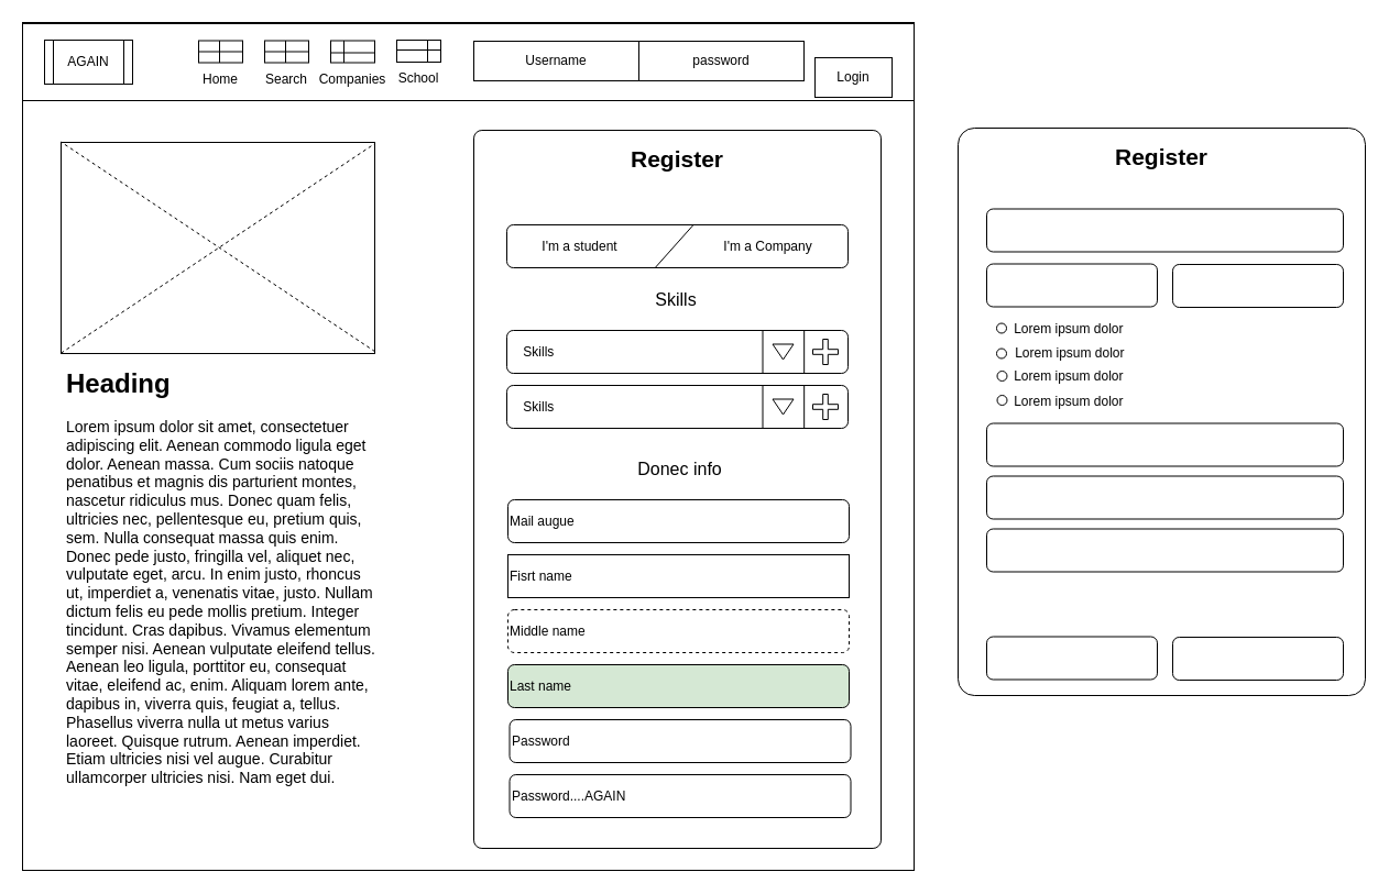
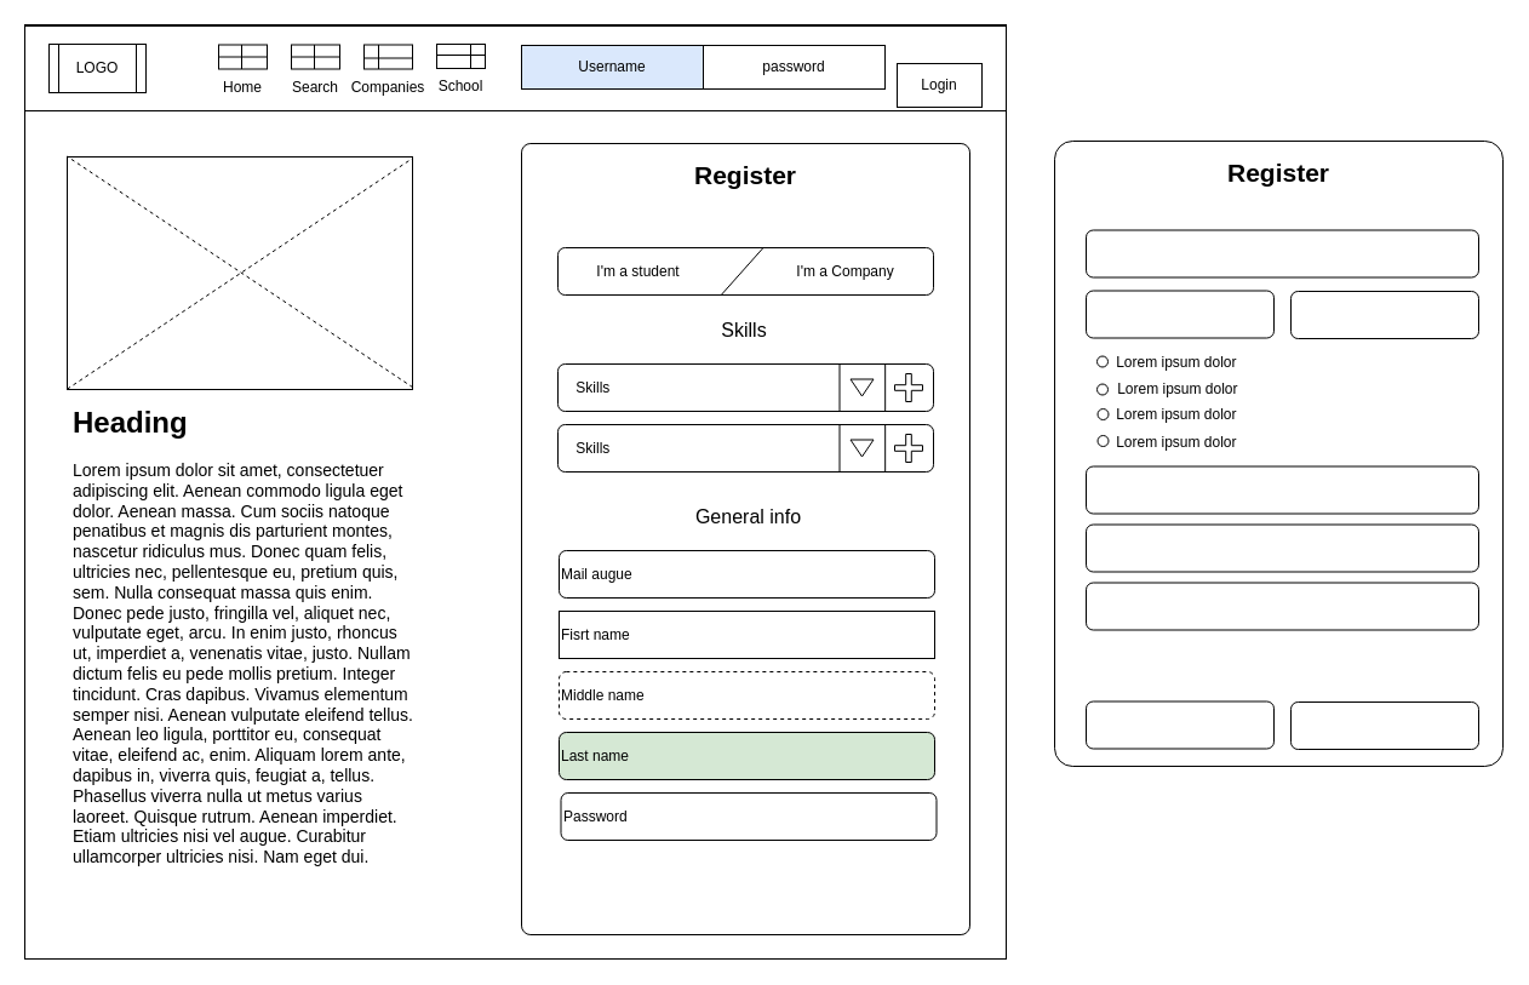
  <mxCell id="0" />
  <mxCell id="1" parent="0" />
  <mxCell id="2" value="" style="rounded=0;whiteSpace=wrap;html=1;" vertex="1" parent="1"><mxGeometry x="20" y="20" width="810" height="771" as="geometry" /></mxCell>
  <mxCell id="3" value="" style="rounded=0;whiteSpace=wrap;html=1;" vertex="1" parent="1"><mxGeometry x="20" y="20" width="680" height="52" as="geometry" /></mxCell>
  <mxCell id="4" value="" style="rounded=0;whiteSpace=wrap;html=1;" vertex="1" parent="1"><mxGeometry x="20" y="21" width="810" height="70" as="geometry" /></mxCell>
- <mxCell id="5" value="AGAIN" style="shape=process;whiteSpace=wrap;html=1;backgroundOutline=1;" vertex="1" parent="1"><mxGeometry x="40" y="36" width="80" height="40" as="geometry" /></mxCell>
+ <mxCell id="5" value="LOGO" style="shape=process;whiteSpace=wrap;html=1;backgroundOutline=1;" vertex="1" parent="1"><mxGeometry x="40" y="36" width="80" height="40" as="geometry" /></mxCell>
  <mxCell id="6" value="" style="shape=internalStorage;whiteSpace=wrap;html=1;backgroundOutline=1;align=left;dx=19;dy=10;" vertex="1" parent="1"><mxGeometry x="180" y="36.5" width="40" height="20" as="geometry" /></mxCell>
  <mxCell id="7" value="Home" style="text;html=1;strokeColor=none;fillColor=none;align=center;verticalAlign=middle;whiteSpace=wrap;rounded=0;" vertex="1" parent="1"><mxGeometry x="180" y="61.5" width="40" height="20" as="geometry" /></mxCell>
  <mxCell id="8" value="" style="shape=internalStorage;whiteSpace=wrap;html=1;backgroundOutline=1;align=left;dx=19;dy=10;" vertex="1" parent="1"><mxGeometry x="240" y="36.5" width="40" height="20" as="geometry" /></mxCell>
  <mxCell id="9" value="Search" style="text;html=1;strokeColor=none;fillColor=none;align=center;verticalAlign=middle;whiteSpace=wrap;rounded=0;" vertex="1" parent="1"><mxGeometry x="240" y="61.5" width="40" height="20" as="geometry" /></mxCell>
  <mxCell id="10" value="" style="shape=internalStorage;whiteSpace=wrap;html=1;backgroundOutline=1;align=left;dx=12;dy=11;" vertex="1" parent="1"><mxGeometry x="300" y="36.5" width="40" height="20" as="geometry" /></mxCell>
  <mxCell id="11" value="Companies" style="text;html=1;strokeColor=none;fillColor=none;align=center;verticalAlign=middle;whiteSpace=wrap;rounded=0;" vertex="1" parent="1"><mxGeometry x="300" y="61.5" width="40" height="20" as="geometry" /></mxCell>
  <mxCell id="12" value="" style="shape=internalStorage;whiteSpace=wrap;html=1;backgroundOutline=1;align=left;dx=28;dy=9;" vertex="1" parent="1"><mxGeometry x="360" y="36" width="40" height="20" as="geometry" /></mxCell>
  <mxCell id="13" value="School" style="text;html=1;strokeColor=none;fillColor=none;align=center;verticalAlign=middle;whiteSpace=wrap;rounded=0;" vertex="1" parent="1"><mxGeometry x="360" y="61" width="40" height="20" as="geometry" /></mxCell>
- <mxCell id="14" value="Username" style="rounded=0;whiteSpace=wrap;html=1;" vertex="1" parent="1"><mxGeometry x="430" y="37" width="150" height="36" as="geometry" /></mxCell>
+ <mxCell id="14" value="Username" style="rounded=0;whiteSpace=wrap;html=1;fillColor=#dae8fc;" vertex="1" parent="1"><mxGeometry x="430" y="37" width="150" height="36" as="geometry" /></mxCell>
  <mxCell id="15" value="password" style="rounded=0;whiteSpace=wrap;html=1;" vertex="1" parent="1"><mxGeometry x="580" y="37" width="150" height="36" as="geometry" /></mxCell>
  <mxCell id="16" value="Login" style="rounded=0;whiteSpace=wrap;html=1;" vertex="1" parent="1"><mxGeometry x="740" y="52" width="70" height="36" as="geometry" /></mxCell>
  <mxCell id="17" value="&lt;h1&gt;Heading&lt;/h1&gt;&lt;p&gt;&lt;span&gt;&lt;font style=&quot;font-size: 14px&quot;&gt;Lorem ipsum dolor sit amet, consectetuer adipiscing elit. Aenean commodo ligula eget dolor. Aenean massa. Cum sociis natoque penatibus et magnis dis parturient montes, nascetur ridiculus mus. Donec quam felis, ultricies nec, pellentesque eu, pretium quis, sem. Nulla consequat massa quis enim. Donec pede justo, fringilla vel, aliquet nec, vulputate eget, arcu. In enim justo, rhoncus ut, imperdiet a, venenatis vitae, justo. Nullam dictum felis eu pede mollis pretium. Integer tincidunt. Cras dapibus. Vivamus elementum semper nisi. Aenean vulputate eleifend tellus. Aenean leo ligula, porttitor eu, consequat vitae, eleifend ac, enim. Aliquam lorem ante, dapibus in, viverra quis, feugiat a, tellus. Phasellus viverra nulla ut metus varius laoreet. Quisque rutrum. Aenean imperdiet. Etiam ultricies nisi vel augue. Curabitur ullamcorper ultricies nisi. Nam eget dui.&lt;/font&gt;&lt;/span&gt;&lt;br&gt;&lt;/p&gt;" style="text;html=1;strokeColor=none;fillColor=none;spacing=5;spacingTop=-20;whiteSpace=wrap;overflow=hidden;rounded=0;" vertex="1" parent="1"><mxGeometry x="55" y="329" width="295" height="402" as="geometry" /></mxCell>
  <mxCell id="18" value="" style="rounded=0;whiteSpace=wrap;html=1;" vertex="1" parent="1"><mxGeometry x="55" y="129" width="285" height="192" as="geometry" /></mxCell>
  <mxCell id="19" value="" style="rounded=1;whiteSpace=wrap;html=1;arcSize=2;" vertex="1" parent="1"><mxGeometry x="430" y="118" width="370" height="653" as="geometry" /></mxCell>
  <mxCell id="20" value="&lt;font style=&quot;font-size: 21px&quot;&gt;&lt;b&gt;Register&lt;/b&gt;&lt;/font&gt;" style="text;html=1;strokeColor=none;fillColor=none;align=center;verticalAlign=middle;whiteSpace=wrap;rounded=0;" vertex="1" parent="1"><mxGeometry x="595" y="134" width="40" height="20" as="geometry" /></mxCell>
  <mxCell id="21" value="I'm a student&amp;nbsp; &amp;nbsp; &amp;nbsp; &amp;nbsp; &amp;nbsp; &amp;nbsp; &amp;nbsp; &amp;nbsp; &amp;nbsp; &amp;nbsp; &amp;nbsp; &amp;nbsp; &amp;nbsp; &amp;nbsp; &amp;nbsp;I'm a Company" style="rounded=1;whiteSpace=wrap;html=1;" vertex="1" parent="1"><mxGeometry x="460" y="204" width="310" height="39" as="geometry" /></mxCell>
  <mxCell id="22" value="" style="rounded=1;whiteSpace=wrap;html=1;arcSize=4;" vertex="1" parent="1"><mxGeometry x="870" y="116" width="370" height="516" as="geometry" /></mxCell>
  <mxCell id="23" value="&lt;font style=&quot;font-size: 21px&quot;&gt;&lt;b&gt;Register&lt;/b&gt;&lt;/font&gt;" style="text;html=1;strokeColor=none;fillColor=none;align=center;verticalAlign=middle;whiteSpace=wrap;rounded=0;" vertex="1" parent="1"><mxGeometry x="1035" y="131.5" width="40" height="20" as="geometry" /></mxCell>
  <mxCell id="24" value="" style="rounded=1;whiteSpace=wrap;html=1;" vertex="1" parent="1"><mxGeometry x="896" y="189.5" width="324" height="39" as="geometry" /></mxCell>
  <mxCell id="25" value="" style="rounded=1;whiteSpace=wrap;html=1;" vertex="1" parent="1"><mxGeometry x="896" y="239.5" width="155" height="39" as="geometry" /></mxCell>
  <mxCell id="26" value="" style="rounded=1;whiteSpace=wrap;html=1;" vertex="1" parent="1"><mxGeometry x="1065" y="240" width="155" height="39" as="geometry" /></mxCell>
  <mxCell id="27" value="" style="ellipse;whiteSpace=wrap;html=1;aspect=fixed;" vertex="1" parent="1"><mxGeometry x="905" y="293.5" width="9" height="9" as="geometry" /></mxCell>
  <mxCell id="28" value="" style="ellipse;whiteSpace=wrap;html=1;aspect=fixed;" vertex="1" parent="1"><mxGeometry x="905" y="316.5" width="9" height="9" as="geometry" /></mxCell>
  <mxCell id="29" value="" style="ellipse;whiteSpace=wrap;html=1;aspect=fixed;" vertex="1" parent="1"><mxGeometry x="905.5" y="337" width="9" height="9" as="geometry" /></mxCell>
  <mxCell id="30" value="" style="ellipse;whiteSpace=wrap;html=1;aspect=fixed;" vertex="1" parent="1"><mxGeometry x="905.5" y="359" width="9" height="9" as="geometry" /></mxCell>
  <mxCell id="31" value="&lt;span&gt;Lorem ipsum dolor&amp;nbsp;&lt;/span&gt;" style="text;html=1;strokeColor=none;fillColor=none;align=center;verticalAlign=middle;whiteSpace=wrap;rounded=0;" vertex="1" parent="1"><mxGeometry x="915" y="288.5" width="115" height="20" as="geometry" /></mxCell>
  <mxCell id="32" value="&lt;span&gt;Lorem ipsum dolor&amp;nbsp;&lt;/span&gt;" style="text;html=1;strokeColor=none;fillColor=none;align=center;verticalAlign=middle;whiteSpace=wrap;rounded=0;" vertex="1" parent="1"><mxGeometry x="916" y="310.5" width="115" height="20" as="geometry" /></mxCell>
  <mxCell id="33" value="" style="endArrow=none;html=1;exitX=0.435;exitY=0.997;exitDx=0;exitDy=0;exitPerimeter=0;entryX=0.548;entryY=-0.011;entryDx=0;entryDy=0;entryPerimeter=0;" edge="1" parent="1" source="21" target="21"><mxGeometry width="50" height="50" relative="1" as="geometry"><mxPoint x="590" y="251" as="sourcePoint" /><mxPoint x="636" y="202" as="targetPoint" /></mxGeometry></mxCell>
  <mxCell id="34" value="&lt;div style=&quot;text-align: left&quot;&gt;&lt;span&gt;&amp;nbsp; &amp;nbsp; Skills&lt;/span&gt;&lt;/div&gt;" style="rounded=1;whiteSpace=wrap;html=1;align=left;" vertex="1" parent="1"><mxGeometry x="460" y="300" width="310" height="39" as="geometry" /></mxCell>
  <mxCell id="35" value="" style="endArrow=none;html=1;entryX=0.75;entryY=0;entryDx=0;entryDy=0;exitX=0.75;exitY=1;exitDx=0;exitDy=0;" edge="1" parent="1" source="34" target="34"><mxGeometry width="50" height="50" relative="1" as="geometry"><mxPoint x="570" y="349" as="sourcePoint" /><mxPoint x="620" y="299" as="targetPoint" /></mxGeometry></mxCell>
  <mxCell id="36" value="" style="triangle;whiteSpace=wrap;html=1;rotation=90;" vertex="1" parent="1"><mxGeometry x="704" y="310" width="14" height="19" as="geometry" /></mxCell>
  <mxCell id="37" value="" style="endArrow=none;html=1;entryX=0.75;entryY=0;entryDx=0;entryDy=0;exitX=0.75;exitY=1;exitDx=0;exitDy=0;" edge="1" parent="1"><mxGeometry width="50" height="50" relative="1" as="geometry"><mxPoint x="730.167" y="339" as="sourcePoint" /><mxPoint x="730.167" y="300" as="targetPoint" /></mxGeometry></mxCell>
  <mxCell id="38" value="" style="shape=cross;whiteSpace=wrap;html=1;align=left;" vertex="1" parent="1"><mxGeometry x="738" y="308" width="23" height="23" as="geometry" /></mxCell>
  <mxCell id="39" value="&lt;div style=&quot;text-align: left&quot;&gt;&lt;span&gt;&amp;nbsp; &amp;nbsp; Skills&lt;/span&gt;&lt;/div&gt;" style="rounded=1;whiteSpace=wrap;html=1;align=left;" vertex="1" parent="1"><mxGeometry x="460" y="350" width="310" height="39" as="geometry" /></mxCell>
  <mxCell id="40" value="" style="endArrow=none;html=1;entryX=0.75;entryY=0;entryDx=0;entryDy=0;exitX=0.75;exitY=1;exitDx=0;exitDy=0;" edge="1" parent="1" source="39" target="39"><mxGeometry width="50" height="50" relative="1" as="geometry"><mxPoint x="570" y="399" as="sourcePoint" /><mxPoint x="620" y="349" as="targetPoint" /></mxGeometry></mxCell>
  <mxCell id="41" value="" style="triangle;whiteSpace=wrap;html=1;rotation=90;" vertex="1" parent="1"><mxGeometry x="704" y="360" width="14" height="19" as="geometry" /></mxCell>
  <mxCell id="42" value="" style="endArrow=none;html=1;entryX=0.75;entryY=0;entryDx=0;entryDy=0;exitX=0.75;exitY=1;exitDx=0;exitDy=0;" edge="1" parent="1"><mxGeometry width="50" height="50" relative="1" as="geometry"><mxPoint x="730.167" y="389" as="sourcePoint" /><mxPoint x="730.167" y="350" as="targetPoint" /></mxGeometry></mxCell>
  <mxCell id="43" value="" style="shape=cross;whiteSpace=wrap;html=1;align=left;" vertex="1" parent="1"><mxGeometry x="738" y="358" width="23" height="23" as="geometry" /></mxCell>
  <mxCell id="44" value="&lt;font style=&quot;font-size: 16px&quot;&gt;Skills&lt;/font&gt;" style="text;html=1;strokeColor=none;fillColor=none;align=center;verticalAlign=middle;whiteSpace=wrap;rounded=0;" vertex="1" parent="1"><mxGeometry x="594" y="261.5" width="40" height="20" as="geometry" /></mxCell>
  <mxCell id="45" value="&lt;div style=&quot;text-align: left&quot;&gt;&lt;span&gt;Mail augue&lt;/span&gt;&lt;/div&gt;" style="rounded=1;whiteSpace=wrap;html=1;align=left;" vertex="1" parent="1"><mxGeometry x="461" y="454" width="310" height="39" as="geometry" /></mxCell>
  <mxCell id="46" value="&lt;div style=&quot;text-align: left&quot;&gt;Fisrt name&lt;/div&gt;" style="whiteSpace=wrap;html=1;align=left;rounded=0;" vertex="1" parent="1"><mxGeometry x="461" y="504" width="310" height="39" as="geometry" /></mxCell>
- <mxCell id="47" value="&lt;font style=&quot;font-size: 16px&quot;&gt;Donec info&lt;/font&gt;" style="text;html=1;strokeColor=none;fillColor=none;align=center;verticalAlign=middle;whiteSpace=wrap;rounded=0;" vertex="1" parent="1"><mxGeometry x="565" y="416" width="105" height="20" as="geometry" /></mxCell>
+ <mxCell id="47" value="&lt;font style=&quot;font-size: 16px&quot;&gt;General info&lt;/font&gt;" style="text;html=1;strokeColor=none;fillColor=none;align=center;verticalAlign=middle;whiteSpace=wrap;rounded=0;" vertex="1" parent="1"><mxGeometry x="565" y="416" width="105" height="20" as="geometry" /></mxCell>
  <mxCell id="48" value="&lt;div style=&quot;text-align: left&quot;&gt;Middle name&lt;/div&gt;" style="rounded=1;whiteSpace=wrap;html=1;align=left;dashed=1;" vertex="1" parent="1"><mxGeometry x="461" y="554" width="310" height="39" as="geometry" /></mxCell>
  <mxCell id="49" value="&lt;div style=&quot;text-align: left&quot;&gt;Last name&lt;/div&gt;" style="rounded=1;whiteSpace=wrap;html=1;align=left;fillColor=#d5e8d4;" vertex="1" parent="1"><mxGeometry x="461" y="604" width="310" height="39" as="geometry" /></mxCell>
  <mxCell id="50" value="&lt;div style=&quot;text-align: left&quot;&gt;&lt;span&gt;Password&lt;/span&gt;&lt;/div&gt;" style="rounded=1;whiteSpace=wrap;html=1;align=left;" vertex="1" parent="1"><mxGeometry x="462.5" y="654" width="310" height="39" as="geometry" /></mxCell>
- <mxCell id="51" value="&lt;div style=&quot;text-align: left&quot;&gt;Password....AGAIN&lt;br&gt;&lt;/div&gt;" style="rounded=1;whiteSpace=wrap;html=1;align=left;" vertex="1" parent="1"><mxGeometry x="462.5" y="704" width="310" height="39" as="geometry" /></mxCell>
  <mxCell id="52" value="" style="endArrow=none;dashed=1;html=1;entryX=1.001;entryY=0.005;entryDx=0;entryDy=0;entryPerimeter=0;exitX=0;exitY=0.998;exitDx=0;exitDy=0;exitPerimeter=0;" edge="1" parent="1" source="18" target="18"><mxGeometry width="50" height="50" relative="1" as="geometry"><mxPoint x="140" y="251" as="sourcePoint" /><mxPoint x="190" y="201" as="targetPoint" /></mxGeometry></mxCell>
  <mxCell id="53" value="" style="endArrow=none;dashed=1;html=1;entryX=0;entryY=-0.002;entryDx=0;entryDy=0;entryPerimeter=0;exitX=1.001;exitY=0.991;exitDx=0;exitDy=0;exitPerimeter=0;" edge="1" parent="1" source="18" target="18"><mxGeometry width="50" height="50" relative="1" as="geometry"><mxPoint x="110" y="251" as="sourcePoint" /><mxPoint x="160" y="201" as="targetPoint" /></mxGeometry></mxCell>
  <mxCell id="54" value="&lt;span&gt;Lorem ipsum dolor&amp;nbsp;&lt;/span&gt;" style="text;html=1;strokeColor=none;fillColor=none;align=center;verticalAlign=middle;whiteSpace=wrap;rounded=0;" vertex="1" parent="1"><mxGeometry x="915" y="332" width="115" height="20" as="geometry" /></mxCell>
  <mxCell id="55" value="&lt;span&gt;Lorem ipsum dolor&amp;nbsp;&lt;/span&gt;" style="text;html=1;strokeColor=none;fillColor=none;align=center;verticalAlign=middle;whiteSpace=wrap;rounded=0;" vertex="1" parent="1"><mxGeometry x="915" y="355" width="115" height="20" as="geometry" /></mxCell>
  <mxCell id="56" value="" style="rounded=1;whiteSpace=wrap;html=1;" vertex="1" parent="1"><mxGeometry x="896" y="384.5" width="324" height="39" as="geometry" /></mxCell>
  <mxCell id="57" value="" style="rounded=1;whiteSpace=wrap;html=1;" vertex="1" parent="1"><mxGeometry x="896" y="578.5" width="155" height="39" as="geometry" /></mxCell>
  <mxCell id="58" value="" style="rounded=1;whiteSpace=wrap;html=1;" vertex="1" parent="1"><mxGeometry x="1065" y="579" width="155" height="39" as="geometry" /></mxCell>
  <mxCell id="59" value="" style="rounded=1;whiteSpace=wrap;html=1;" vertex="1" parent="1"><mxGeometry x="896" y="432.5" width="324" height="39" as="geometry" /></mxCell>
  <mxCell id="60" value="" style="rounded=1;whiteSpace=wrap;html=1;" vertex="1" parent="1"><mxGeometry x="896" y="480.5" width="324" height="39" as="geometry" /></mxCell>
